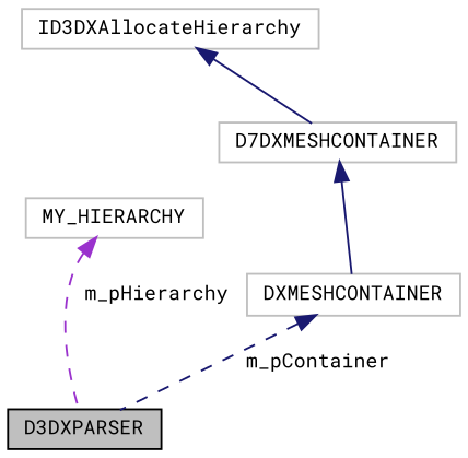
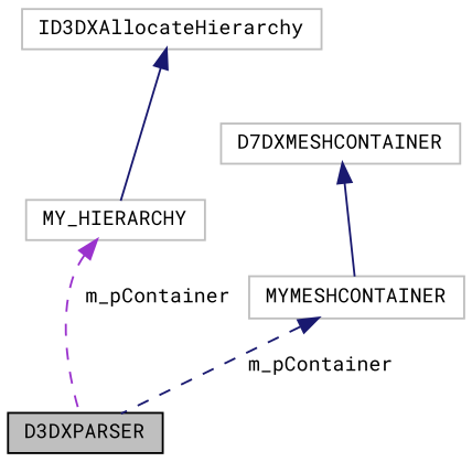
  digraph {
    fontname="Roboto Mono"
    node [color=grey75 fillcolor=white fontname="Roboto Mono" fontsize=10 shape=record style=filled]
    edge [color=midnightblue dir=back fontname="Roboto Mono" fontsize=10 labelfontname=Helvetica labelfontsize=10 style=dashed]
    n1 [color=black fillcolor=grey75 fontcolor=black height=0.2 label=D3DXPARSER width=0.4]
    n2 [height=0.2 label=MY_HIERARCHY width=0.4]
    n3 [height=0.2 label=ID3DXAllocateHierarchy width=0.4]
-   n4 [height=0.2 label=DXMESHCONTAINER width=0.4]
+   n4 [height=0.2 label=MYMESHCONTAINER width=0.4]
    n5 [height=0.2 label=D7DXMESHCONTAINER width=0.4]
-   n2 -> n1 [color=darkorchid3 label=" m_pHierarchy"]
-   n3 -> n5 [style=solid]
+   n2 -> n1 [color=darkorchid3 label=" m_pContainer"]
+   n3 -> n2 [style=solid]
    n4 -> n1 [label=" m_pContainer"]
    n5 -> n4 [style=solid]
  }
